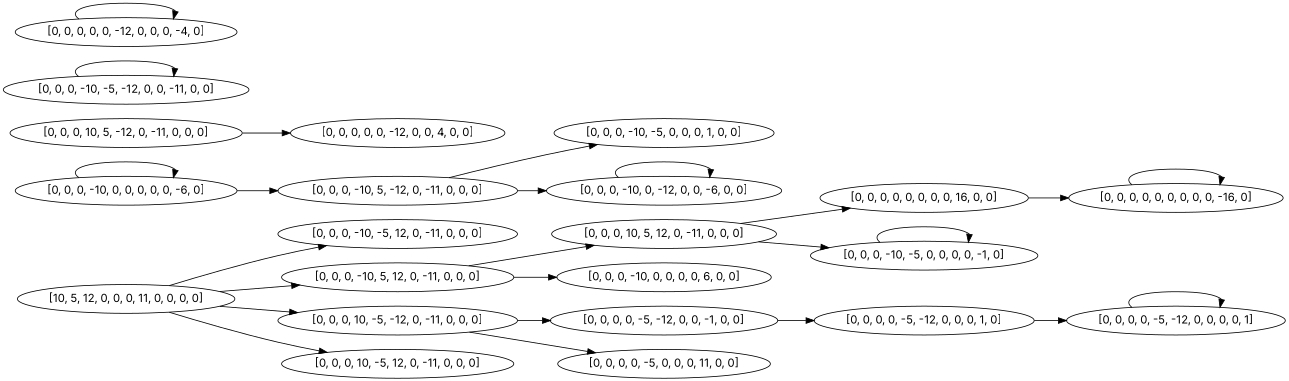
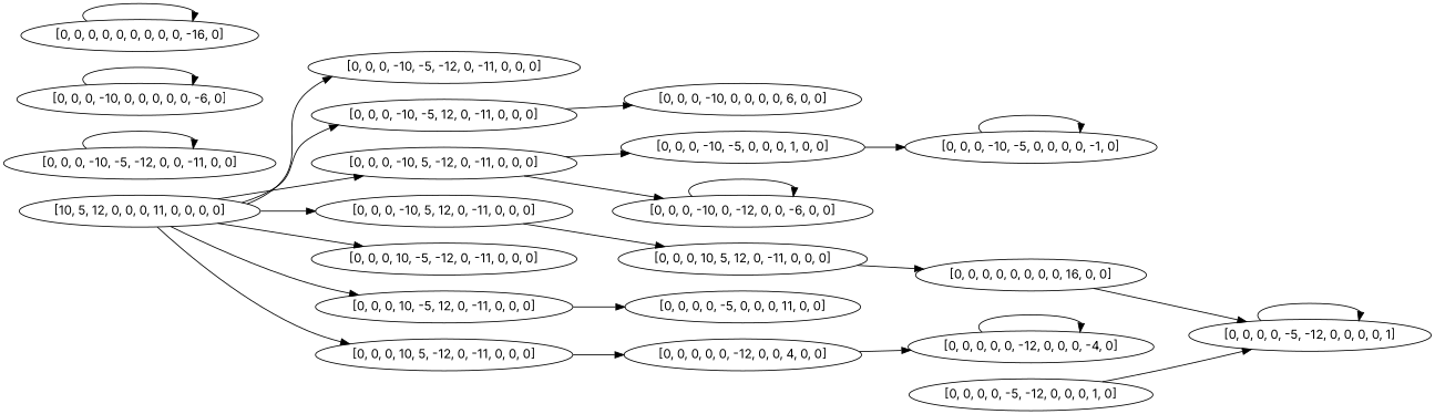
  digraph {
    fontname=Inter
    rankdir=LR
    node [fontname=Inter]
    edge [fontname=Inter]
    "[10, 5, 12, 0, 0, 0, 11, 0, 0, 0, 0]"
+   "[0, 0, 0, -10, -5, -12, 0, -11, 0, 0, 0]"
    "[0, 0, 0, -10, -5, 12, 0, -11, 0, 0, 0]"
    "[0, 0, 0, -10, 5, -12, 0, -11, 0, 0, 0]"
    "[0, 0, 0, -10, 5, 12, 0, -11, 0, 0, 0]"
    "[0, 0, 0, 10, -5, -12, 0, -11, 0, 0, 0]"
    "[0, 0, 0, 10, -5, 12, 0, -11, 0, 0, 0]"
    "[0, 0, 0, 10, 5, -12, 0, -11, 0, 0, 0]"
    "[0, 0, 0, -10, -5, 0, 0, 0, 1, 0, 0]"
    "[0, 0, 0, -10, 0, -12, 0, 0, -6, 0, 0]"
    "[0, 0, 0, 10, 5, 12, 0, -11, 0, 0, 0]"
    "[0, 0, 0, -10, 0, 0, 0, 0, 6, 0, 0]"
-   "[0, 0, 0, 0, -5, -12, 0, 0, -1, 0, 0]"
    "[0, 0, 0, 0, -5, 0, 0, 0, 11, 0, 0]"
    "[0, 0, 0, 0, 0, -12, 0, 0, 4, 0, 0]"
    "[0, 0, 0, 0, 0, 0, 0, 0, 16, 0, 0]"
    "[0, 0, 0, -10, -5, -12, 0, 0, -11, 0, 0]"
    "[0, 0, 0, -10, -5, 0, 0, 0, 0, -1, 0]"
    "[0, 0, 0, -10, 0, 0, 0, 0, 0, -6, 0]"
    "[0, 0, 0, 0, -5, -12, 0, 0, 0, 1, 0]"
    "[0, 0, 0, 0, -5, -12, 0, 0, 0, 0, 1]"
    "[0, 0, 0, 0, 0, -12, 0, 0, 0, -4, 0]"
    "[0, 0, 0, 0, 0, 0, 0, 0, 0, -16, 0]"
+   "[10, 5, 12, 0, 0, 0, 11, 0, 0, 0, 0]" -> "[0, 0, 0, -10, -5, -12, 0, -11, 0, 0, 0]"
    "[10, 5, 12, 0, 0, 0, 11, 0, 0, 0, 0]" -> "[0, 0, 0, -10, -5, 12, 0, -11, 0, 0, 0]"
-   "[0, 0, 0, -10, 0, 0, 0, 0, 0, -6, 0]" -> "[0, 0, 0, -10, 5, -12, 0, -11, 0, 0, 0]"
+   "[10, 5, 12, 0, 0, 0, 11, 0, 0, 0, 0]" -> "[0, 0, 0, -10, 5, -12, 0, -11, 0, 0, 0]"
    "[10, 5, 12, 0, 0, 0, 11, 0, 0, 0, 0]" -> "[0, 0, 0, -10, 5, 12, 0, -11, 0, 0, 0]"
    "[10, 5, 12, 0, 0, 0, 11, 0, 0, 0, 0]" -> "[0, 0, 0, 10, -5, -12, 0, -11, 0, 0, 0]"
    "[10, 5, 12, 0, 0, 0, 11, 0, 0, 0, 0]" -> "[0, 0, 0, 10, -5, 12, 0, -11, 0, 0, 0]"
+   "[10, 5, 12, 0, 0, 0, 11, 0, 0, 0, 0]" -> "[0, 0, 0, 10, 5, -12, 0, -11, 0, 0, 0]"
    "[0, 0, 0, -10, 5, -12, 0, -11, 0, 0, 0]" -> "[0, 0, 0, -10, -5, 0, 0, 0, 1, 0, 0]"
    "[0, 0, 0, -10, 5, -12, 0, -11, 0, 0, 0]" -> "[0, 0, 0, -10, 0, -12, 0, 0, -6, 0, 0]"
    "[0, 0, 0, -10, 5, 12, 0, -11, 0, 0, 0]" -> "[0, 0, 0, 10, 5, 12, 0, -11, 0, 0, 0]"
-   "[0, 0, 0, -10, 5, 12, 0, -11, 0, 0, 0]" -> "[0, 0, 0, -10, 0, 0, 0, 0, 6, 0, 0]"
-   "[0, 0, 0, 10, -5, -12, 0, -11, 0, 0, 0]" -> "[0, 0, 0, 0, -5, -12, 0, 0, -1, 0, 0]"
-   "[0, 0, 0, 10, -5, -12, 0, -11, 0, 0, 0]" -> "[0, 0, 0, 0, -5, 0, 0, 0, 11, 0, 0]"
+   "[0, 0, 0, -10, -5, 12, 0, -11, 0, 0, 0]" -> "[0, 0, 0, -10, 0, 0, 0, 0, 6, 0, 0]"
+   "[0, 0, 0, 10, -5, 12, 0, -11, 0, 0, 0]" -> "[0, 0, 0, 0, -5, 0, 0, 0, 11, 0, 0]"
    "[0, 0, 0, 10, 5, -12, 0, -11, 0, 0, 0]" -> "[0, 0, 0, 0, 0, -12, 0, 0, 4, 0, 0]"
-   "[0, 0, 0, 10, 5, 12, 0, -11, 0, 0, 0]" -> "[0, 0, 0, -10, -5, 0, 0, 0, 0, -1, 0]"
+   "[0, 0, 0, -10, -5, 0, 0, 0, 1, 0, 0]" -> "[0, 0, 0, -10, -5, 0, 0, 0, 0, -1, 0]"
    "[0, 0, 0, -10, 0, -12, 0, 0, -6, 0, 0]" -> "[0, 0, 0, -10, 0, -12, 0, 0, -6, 0, 0]"
    "[0, 0, 0, 10, 5, 12, 0, -11, 0, 0, 0]" -> "[0, 0, 0, 0, 0, 0, 0, 0, 16, 0, 0]"
-   "[0, 0, 0, 0, -5, -12, 0, 0, -1, 0, 0]" -> "[0, 0, 0, 0, -5, -12, 0, 0, 0, 1, 0]"
-   "[0, 0, 0, 0, 0, 0, 0, 0, 16, 0, 0]" -> "[0, 0, 0, 0, 0, 0, 0, 0, 0, -16, 0]"
+   "[0, 0, 0, 0, 0, -12, 0, 0, 4, 0, 0]" -> "[0, 0, 0, 0, 0, -12, 0, 0, 0, -4, 0]"
+   "[0, 0, 0, 0, 0, 0, 0, 0, 16, 0, 0]" -> "[0, 0, 0, 0, -5, -12, 0, 0, 0, 0, 1]"
    "[0, 0, 0, -10, -5, -12, 0, 0, -11, 0, 0]" -> "[0, 0, 0, -10, -5, -12, 0, 0, -11, 0, 0]"
    "[0, 0, 0, -10, -5, 0, 0, 0, 0, -1, 0]" -> "[0, 0, 0, -10, -5, 0, 0, 0, 0, -1, 0]"
    "[0, 0, 0, -10, 0, 0, 0, 0, 0, -6, 0]" -> "[0, 0, 0, -10, 0, 0, 0, 0, 0, -6, 0]"
    "[0, 0, 0, 0, -5, -12, 0, 0, 0, 1, 0]" -> "[0, 0, 0, 0, -5, -12, 0, 0, 0, 0, 1]"
    "[0, 0, 0, 0, -5, -12, 0, 0, 0, 0, 1]" -> "[0, 0, 0, 0, -5, -12, 0, 0, 0, 0, 1]"
    "[0, 0, 0, 0, 0, -12, 0, 0, 0, -4, 0]" -> "[0, 0, 0, 0, 0, -12, 0, 0, 0, -4, 0]"
    "[0, 0, 0, 0, 0, 0, 0, 0, 0, -16, 0]" -> "[0, 0, 0, 0, 0, 0, 0, 0, 0, -16, 0]"
  }
